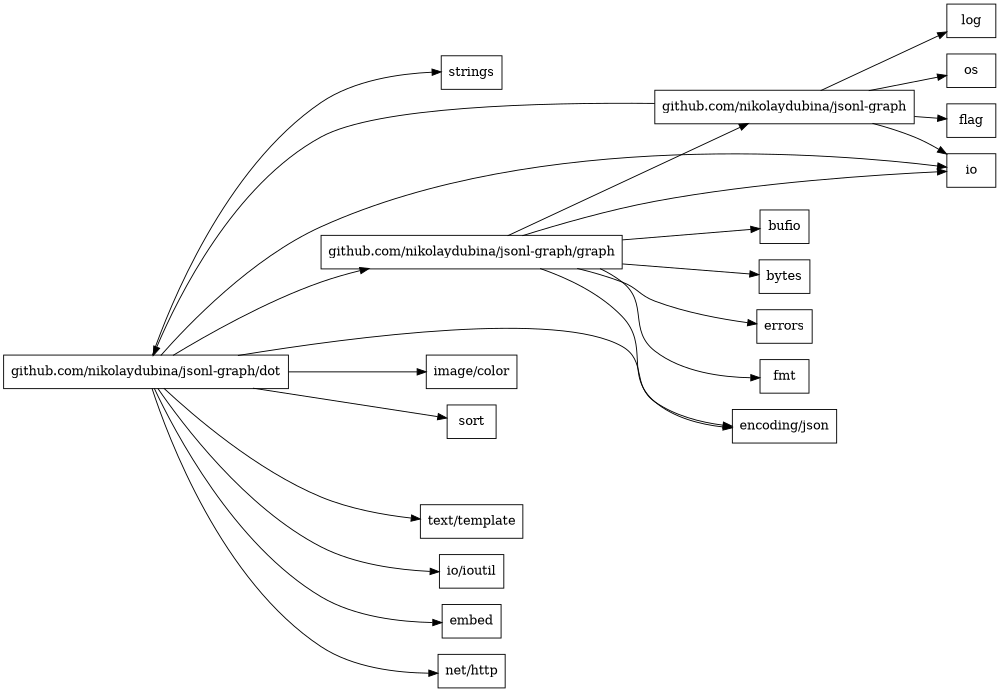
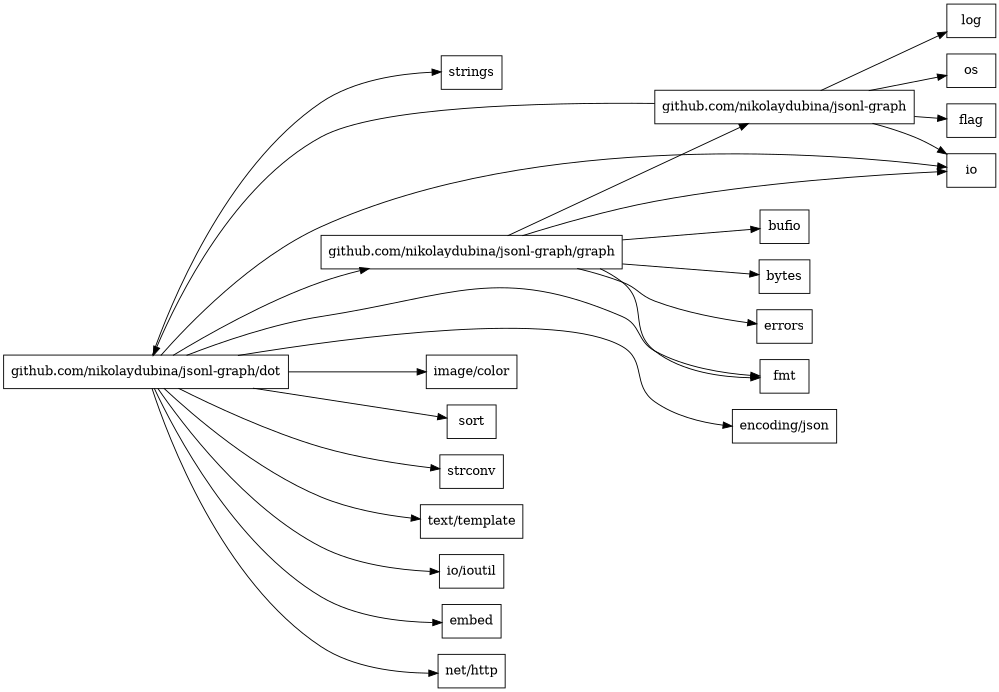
  digraph {
    rankdir=LR
    node [shape=record]
    n1 [label="{ strings }"]
    n2 [label="{ github.com/nikolaydubina/jsonl-graph }"]
    n3 [label="{ log }"]
    n4 [label="{ os }"]
    n5 [label="{ github.com/nikolaydubina/jsonl-graph/dot }"]
    n6 [label="{ io }"]
    n7 [label="{ flag }"]
    n8 [label="{ github.com/nikolaydubina/jsonl-graph/graph }"]
    n9 [label="{ bufio }"]
    n10 [label="{ fmt }"]
    n11 [label="{ bytes }"]
    n12 [label="{ encoding/json }"]
    n13 [label="{ errors }"]
    n14 [label="{ image/color }"]
    n15 [label="{ sort }"]
+   n16 [label="{ strconv }"]
    n17 [label="{ text/template }"]
    n18 [label="{ io/ioutil }"]
    n19 [label="{ embed }"]
    n20 [label="{ net/http }"]
    n2 -> n3
    n2 -> n4
    n2 -> n5
    n2 -> n6
    n2 -> n7
    n5 -> n1
    n5 -> n6
    n5 -> n8
+   n5 -> n10
    n5 -> n12
    n5 -> n14
    n5 -> n15
+   n5 -> n16
    n5 -> n17
    n5 -> n18
    n5 -> n19
    n5 -> n20
    n8 -> n2
    n8 -> n6
    n8 -> n9
    n8 -> n10
    n8 -> n11
-   n8 -> n12
    n8 -> n13
  }
